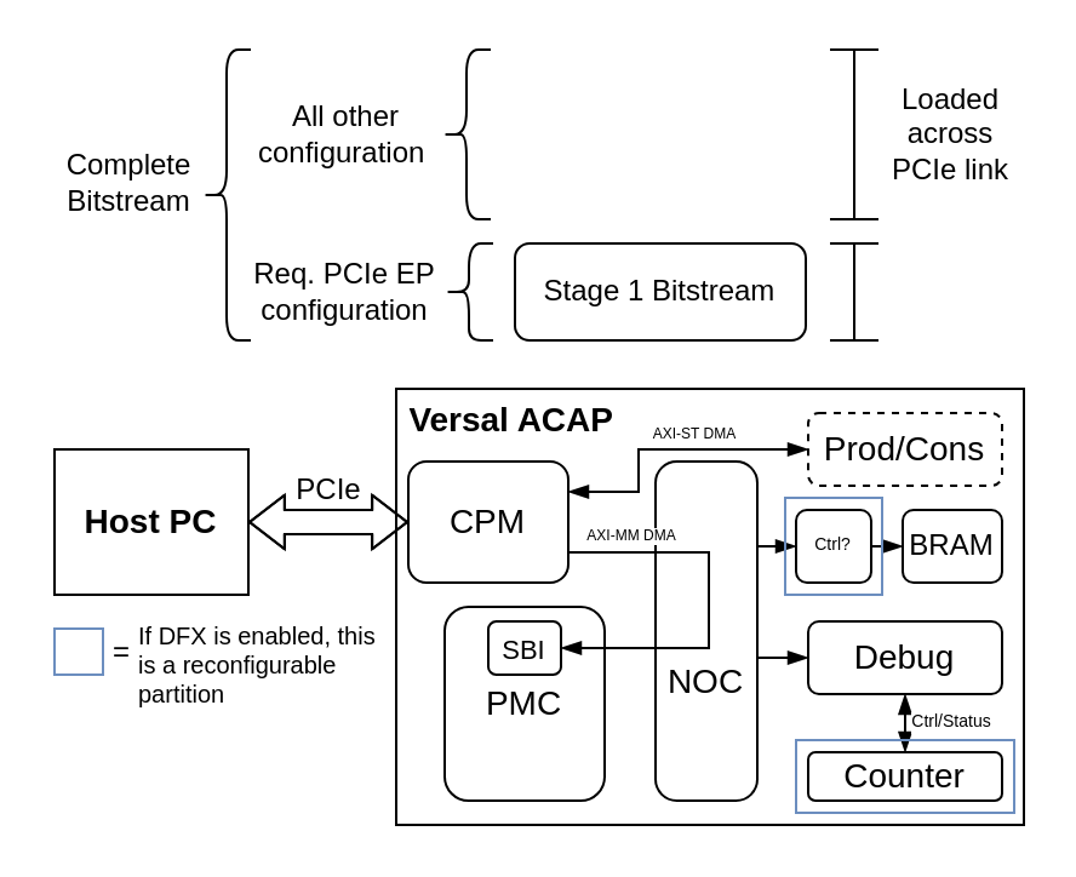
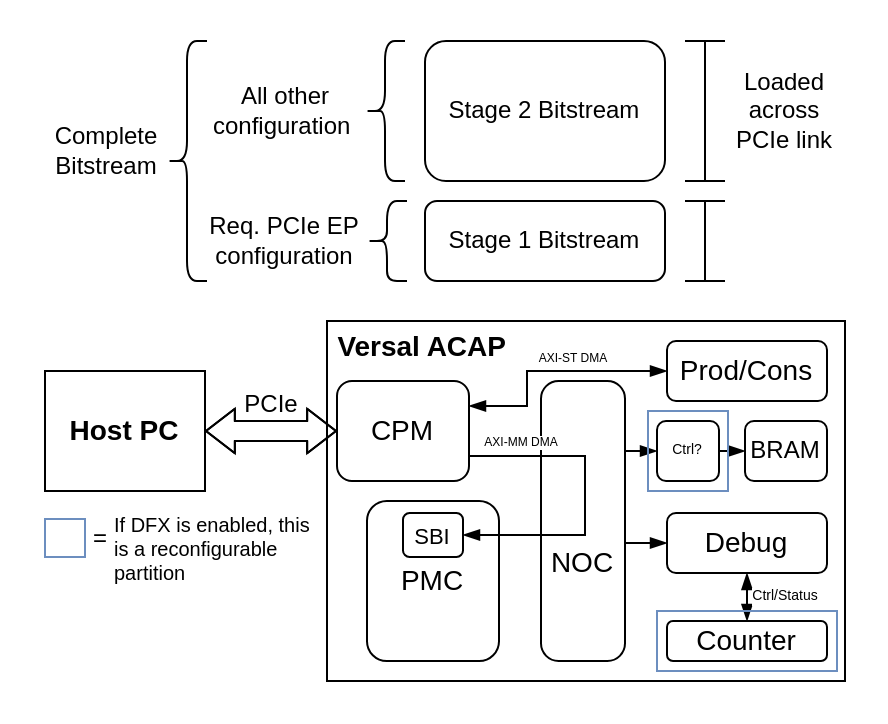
  <mxCell id="0" />
  <mxCell id="1" parent="0" />
  <mxCell id="2" value="Stage 1 Bitstream" style="rounded=1;whiteSpace=wrap;html=1;" parent="1" vertex="1"><mxGeometry x="212" y="100" width="120" height="40" as="geometry" /></mxCell>
+ <mxCell id="3" value="Stage 2 Bitstream" style="rounded=1;whiteSpace=wrap;html=1;" parent="1" vertex="1"><mxGeometry x="212" y="20" width="120" height="70" as="geometry" /></mxCell>
  <mxCell id="4" value="" style="shape=curlyBracket;whiteSpace=wrap;html=1;rounded=1;" parent="1" vertex="1"><mxGeometry x="83" y="20" width="20" height="120" as="geometry" /></mxCell>
  <mxCell id="5" value="" style="shape=crossbar;whiteSpace=wrap;html=1;rounded=1;direction=south;" parent="1" vertex="1"><mxGeometry x="342" y="100" width="20" height="40" as="geometry" /></mxCell>
  <mxCell id="6" value="Complete Bitstream" style="text;html=1;strokeColor=none;fillColor=none;align=center;verticalAlign=middle;whiteSpace=wrap;rounded=0;" parent="1" vertex="1"><mxGeometry x="23" y="60" width="60" height="30" as="geometry" /></mxCell>
  <mxCell id="7" value="" style="shape=curlyBracket;whiteSpace=wrap;html=1;rounded=1;" parent="1" vertex="1"><mxGeometry x="183" y="100" width="20" height="40" as="geometry" /></mxCell>
  <mxCell id="8" value="Req. PCIe EP configuration" style="text;html=1;strokeColor=none;fillColor=none;align=center;verticalAlign=middle;whiteSpace=wrap;rounded=0;" parent="1" vertex="1"><mxGeometry x="102" y="100" width="80" height="40" as="geometry" /></mxCell>
  <mxCell id="9" value="" style="shape=curlyBracket;whiteSpace=wrap;html=1;rounded=1;" parent="1" vertex="1"><mxGeometry x="182" y="20" width="20" height="70" as="geometry" /></mxCell>
  <mxCell id="10" value="All other configuration&amp;nbsp;" style="text;html=1;strokeColor=none;fillColor=none;align=center;verticalAlign=middle;whiteSpace=wrap;rounded=0;" parent="1" vertex="1"><mxGeometry x="102" y="35" width="81" height="40" as="geometry" /></mxCell>
  <mxCell id="11" value="" style="shape=crossbar;whiteSpace=wrap;html=1;rounded=1;direction=south;" parent="1" vertex="1"><mxGeometry x="342" y="20" width="20" height="70" as="geometry" /></mxCell>
  <mxCell id="12" value="Loaded across PCIe link" style="text;html=1;strokeColor=none;fillColor=none;align=center;verticalAlign=middle;whiteSpace=wrap;rounded=0;" parent="1" vertex="1"><mxGeometry x="362" y="40" width="60" height="30" as="geometry" /></mxCell>
  <mxCell id="13" value="Host PC" style="rounded=0;whiteSpace=wrap;html=1;fontStyle=1;fontSize=14;" parent="1" vertex="1"><mxGeometry x="22" y="185" width="80" height="60" as="geometry" /></mxCell>
  <mxCell id="14" value="Versal ACAP" style="rounded=0;whiteSpace=wrap;html=1;labelPosition=left;verticalLabelPosition=middle;align=right;verticalAlign=top;horizontal=1;spacing=0;spacingRight=-90;fontStyle=1;fontSize=14;" parent="1" vertex="1"><mxGeometry x="163" y="160" width="259" height="180" as="geometry" /></mxCell>
  <mxCell id="15" value="PCIe" style="shape=flexArrow;endArrow=classic;startArrow=classic;html=1;rounded=0;fontSize=12;exitX=1;exitY=0.5;exitDx=0;exitDy=0;startWidth=11.304;startSize=4.478;endWidth=11.304;endSize=4.478;labelPosition=center;verticalLabelPosition=top;align=center;verticalAlign=bottom;spacingTop=0;spacing=6;entryX=0;entryY=0.5;entryDx=0;entryDy=0;" parent="1" source="13" target="17" edge="1"><mxGeometry width="100" height="100" relative="1" as="geometry"><mxPoint x="73" y="420" as="sourcePoint" /><mxPoint x="143" y="240" as="targetPoint" /><Array as="points"><mxPoint x="143" y="215" /></Array></mxGeometry></mxCell>
  <mxCell id="16" value="AXI-ST DMA" style="edgeStyle=orthogonalEdgeStyle;rounded=0;orthogonalLoop=1;jettySize=auto;html=1;exitX=1;exitY=0.25;exitDx=0;exitDy=0;entryX=0;entryY=0.5;entryDx=0;entryDy=0;fontSize=6;spacing=6;spacingTop=-2;startArrow=blockThin;startFill=1;endArrow=blockThin;endFill=1;spacingLeft=-16;" parent="1" source="17" target="26" edge="1"><mxGeometry x="0.319" y="5" relative="1" as="geometry"><mxPoint x="373" y="207.5" as="targetPoint" /><Array as="points"><mxPoint x="263" y="203" /><mxPoint x="263" y="185" /></Array><mxPoint as="offset" /></mxGeometry></mxCell>
  <mxCell id="17" value="CPM" style="rounded=1;whiteSpace=wrap;html=1;fontSize=14;" parent="1" vertex="1"><mxGeometry x="168" y="190" width="66" height="50" as="geometry" /></mxCell>
  <mxCell id="18" value="NOC" style="rounded=1;whiteSpace=wrap;html=1;fontSize=14;rotation=0;spacingBottom=-41;arcSize=21;" parent="1" vertex="1"><mxGeometry x="270" y="190" width="42" height="140" as="geometry" /></mxCell>
  <mxCell id="19" value="Ctrl/Status" style="edgeStyle=orthogonalEdgeStyle;rounded=0;orthogonalLoop=1;jettySize=auto;html=1;exitX=0.5;exitY=0;exitDx=0;exitDy=0;entryX=0.5;entryY=1;entryDx=0;entryDy=0;fontSize=7;endArrow=blockThin;endFill=1;spacingLeft=37;startArrow=blockThin;startFill=1;" parent="1" source="20" target="25" edge="1"><mxGeometry relative="1" as="geometry" /></mxCell>
  <mxCell id="20" value="Counter" style="rounded=1;whiteSpace=wrap;html=1;fontSize=14;" parent="1" vertex="1"><mxGeometry x="333" y="310" width="80" height="20" as="geometry" /></mxCell>
  <mxCell id="21" value="PMC" style="rounded=1;whiteSpace=wrap;html=1;fontSize=14;" parent="1" vertex="1"><mxGeometry x="183" y="250" width="66" height="80" as="geometry" /></mxCell>
  <mxCell id="22" value="AXI-MM DMA" style="edgeStyle=elbowEdgeStyle;rounded=0;orthogonalLoop=1;jettySize=auto;html=1;exitX=1;exitY=0.5;exitDx=0;exitDy=0;entryX=1;entryY=0.75;entryDx=0;entryDy=0;labelBackgroundColor=default;fontSize=6;startArrow=blockThin;startFill=1;endArrow=none;endFill=0;spacingLeft=-43;jumpSize=6;startSize=6;sourcePerimeterSpacing=0;" parent="1" source="23" target="17" edge="1"><mxGeometry x="0.401" y="-7" relative="1" as="geometry"><Array as="points"><mxPoint x="292" y="250" /></Array><mxPoint as="offset" /></mxGeometry></mxCell>
  <mxCell id="23" value="&lt;font style=&quot;font-size: 11px;&quot;&gt;SBI&lt;/font&gt;" style="rounded=1;whiteSpace=wrap;html=1;fontSize=14;" parent="1" vertex="1"><mxGeometry x="201" y="256" width="30" height="22" as="geometry" /></mxCell>
  <mxCell id="24" style="edgeStyle=orthogonalEdgeStyle;rounded=0;orthogonalLoop=1;jettySize=auto;html=1;exitX=0;exitY=0.5;exitDx=0;exitDy=0;entryX=0.995;entryY=0.582;entryDx=0;entryDy=0;entryPerimeter=0;labelBackgroundColor=default;fontSize=7;startArrow=blockThin;startFill=1;endArrow=none;endFill=0;" parent="1" source="25" target="18" edge="1"><mxGeometry relative="1" as="geometry" /></mxCell>
  <mxCell id="25" value="Debug" style="rounded=1;whiteSpace=wrap;html=1;fontSize=14;" parent="1" vertex="1"><mxGeometry x="333" y="256" width="80" height="30" as="geometry" /></mxCell>
- <mxCell id="26" value="Prod/Cons" style="rounded=1;whiteSpace=wrap;html=1;fontSize=14;dashed=1;" parent="1" vertex="1"><mxGeometry x="333" y="170" width="80" height="30" as="geometry" /></mxCell>
+ <mxCell id="26" value="Prod/Cons" style="rounded=1;whiteSpace=wrap;html=1;fontSize=14;" parent="1" vertex="1"><mxGeometry x="333" y="170" width="80" height="30" as="geometry" /></mxCell>
  <mxCell id="27" style="edgeStyle=elbowEdgeStyle;rounded=0;jumpSize=6;orthogonalLoop=1;jettySize=auto;html=1;exitX=0;exitY=0.5;exitDx=0;exitDy=0;entryX=1;entryY=0.25;entryDx=0;entryDy=0;labelBackgroundColor=default;fontSize=6;startArrow=blockThin;startFill=1;endArrow=none;endFill=0;startSize=6;sourcePerimeterSpacing=0;" parent="1" source="31" target="18" edge="1"><mxGeometry relative="1" as="geometry" /></mxCell>
  <mxCell id="28" value="BRAM" style="rounded=1;whiteSpace=wrap;html=1;fontSize=12;" parent="1" vertex="1"><mxGeometry x="372" y="210" width="41" height="30" as="geometry" /></mxCell>
  <mxCell id="29" value="" style="rounded=0;whiteSpace=wrap;html=1;fillColor=none;strokeColor=#6c8ebf;" vertex="1" parent="1"><mxGeometry x="328" y="305" width="90" height="30" as="geometry" /></mxCell>
  <mxCell id="30" style="edgeStyle=orthogonalEdgeStyle;rounded=0;orthogonalLoop=1;jettySize=auto;html=1;exitX=1;exitY=0.5;exitDx=0;exitDy=0;entryX=0;entryY=0.5;entryDx=0;entryDy=0;endArrow=blockThin;endFill=1;" edge="1" parent="1" source="31" target="28"><mxGeometry relative="1" as="geometry" /></mxCell>
  <mxCell id="31" value="Ctrl?" style="rounded=1;whiteSpace=wrap;html=1;fontSize=7;" vertex="1" parent="1"><mxGeometry x="328" y="210" width="31" height="30" as="geometry" /></mxCell>
  <mxCell id="32" value="" style="rounded=0;whiteSpace=wrap;html=1;fillColor=none;strokeColor=#6c8ebf;" vertex="1" parent="1"><mxGeometry x="323.5" y="205" width="40" height="40" as="geometry" /></mxCell>
  <mxCell id="33" value="" style="rounded=0;whiteSpace=wrap;html=1;fillColor=none;strokeColor=#6c8ebf;" vertex="1" parent="1"><mxGeometry x="22" y="259" width="20" height="19" as="geometry" /></mxCell>
  <mxCell id="34" value="If DFX is enabled, this is a reconfigurable partition&amp;nbsp;" style="text;html=1;strokeColor=none;fillColor=none;align=left;verticalAlign=top;whiteSpace=wrap;rounded=0;fontSize=10;textDirection=ltr;labelPosition=center;verticalLabelPosition=middle;" vertex="1" parent="1"><mxGeometry x="55" y="250" width="108" height="52" as="geometry" /></mxCell>
  <mxCell id="35" value="=" style="text;html=1;strokeColor=none;fillColor=none;align=center;verticalAlign=middle;whiteSpace=wrap;rounded=0;" vertex="1" parent="1"><mxGeometry x="20" y="254" width="60" height="30" as="geometry" /></mxCell>
